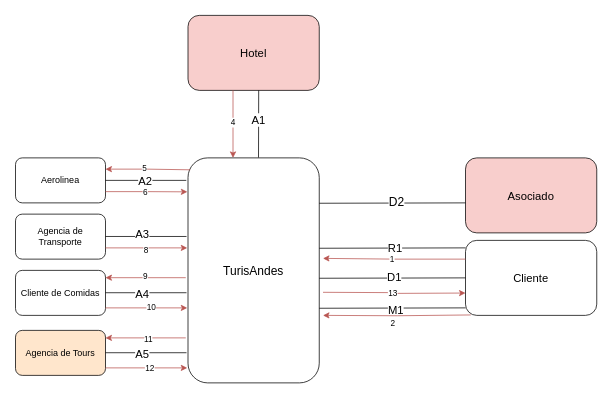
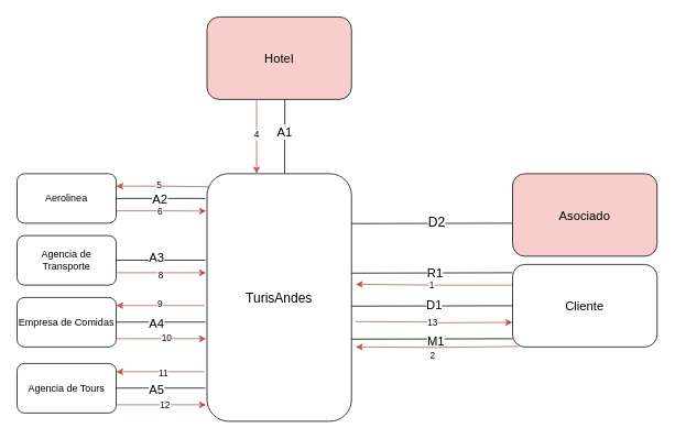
  <mxCell id="0" />
  <mxCell id="1" parent="0" />
  <mxCell id="2" value="&lt;font style=&quot;font-size: 16px;&quot;&gt;TurisAndes&lt;/font&gt;" style="rounded=1;whiteSpace=wrap;html=1;" parent="1" vertex="1"><mxGeometry x="250" y="210" width="175" height="300" as="geometry" /></mxCell>
  <mxCell id="3" value="&lt;font style=&quot;font-size: 15px;&quot;&gt;Cliente&lt;/font&gt;" style="rounded=1;whiteSpace=wrap;html=1;" parent="1" vertex="1"><mxGeometry x="620" y="320" width="175" height="100" as="geometry" /></mxCell>
  <mxCell id="4" value="" style="endArrow=none;html=1;rounded=0;exitX=0.977;exitY=0.957;exitDx=0;exitDy=0;exitPerimeter=0;startSize=1;targetPerimeterSpacing=0;entryX=0;entryY=0.5;entryDx=0;entryDy=0;" parent="1" target="3" edge="1"><mxGeometry width="50" height="50" relative="1" as="geometry"><mxPoint x="425" y="370.5" as="sourcePoint" /><mxPoint x="624" y="369.5" as="targetPoint" /></mxGeometry></mxCell>
  <mxCell id="5" value="&lt;font style=&quot;font-size: 15px;&quot;&gt;D1&lt;/font&gt;" style="edgeLabel;html=1;align=center;verticalAlign=middle;resizable=0;points=[];fontSize=15;" parent="4" vertex="1" connectable="0"><mxGeometry x="0.029" y="2" relative="1" as="geometry"><mxPoint as="offset" /></mxGeometry></mxCell>
  <mxCell id="6" value="" style="endArrow=none;html=1;rounded=0;exitX=0.977;exitY=0.957;exitDx=0;exitDy=0;exitPerimeter=0;startSize=1;targetPerimeterSpacing=0;entryX=0;entryY=0.5;entryDx=0;entryDy=0;" parent="1" edge="1"><mxGeometry width="50" height="50" relative="1" as="geometry"><mxPoint x="425" y="330.5" as="sourcePoint" /><mxPoint x="620" y="330" as="targetPoint" /></mxGeometry></mxCell>
  <mxCell id="7" value="R1" style="edgeLabel;html=1;align=center;verticalAlign=middle;resizable=0;points=[];fontSize=15;" parent="6" vertex="1" connectable="0"><mxGeometry x="0.04" y="1" relative="1" as="geometry"><mxPoint as="offset" /></mxGeometry></mxCell>
  <mxCell id="8" value="&lt;font style=&quot;font-size: 15px;&quot;&gt;Asociado&lt;/font&gt;" style="rounded=1;whiteSpace=wrap;html=1;fillColor=#f8cecc;" parent="1" vertex="1"><mxGeometry x="620" y="210" width="175" height="100" as="geometry" /></mxCell>
  <mxCell id="9" value="" style="endArrow=none;html=1;rounded=0;exitX=0.977;exitY=0.957;exitDx=0;exitDy=0;exitPerimeter=0;startSize=1;targetPerimeterSpacing=0;entryX=0;entryY=0.5;entryDx=0;entryDy=0;" parent="1" edge="1"><mxGeometry width="50" height="50" relative="1" as="geometry"><mxPoint x="425" y="270.5" as="sourcePoint" /><mxPoint x="620" y="270" as="targetPoint" /></mxGeometry></mxCell>
  <mxCell id="10" value="D2" style="edgeLabel;html=1;align=center;verticalAlign=middle;resizable=0;points=[];fontSize=16;" parent="9" vertex="1" connectable="0"><mxGeometry x="0.057" y="2" relative="1" as="geometry"><mxPoint as="offset" /></mxGeometry></mxCell>
  <mxCell id="11" value="&lt;font style=&quot;font-size: 15px;&quot;&gt;Hotel&lt;/font&gt;" style="rounded=1;whiteSpace=wrap;html=1;fillColor=#f8cecc;" parent="1" vertex="1"><mxGeometry x="250" y="20" width="175" height="100" as="geometry" /></mxCell>
  <mxCell id="12" value="" style="endArrow=none;html=1;rounded=0;entryX=0.173;entryY=1.004;entryDx=0;entryDy=0;entryPerimeter=0;" parent="1" edge="1"><mxGeometry width="50" height="50" relative="1" as="geometry"><mxPoint x="344" y="209.6" as="sourcePoint" /><mxPoint x="344.275" y="120" as="targetPoint" /></mxGeometry></mxCell>
  <mxCell id="13" value="A1" style="edgeLabel;html=1;align=center;verticalAlign=middle;resizable=0;points=[];fontSize=15;" parent="12" vertex="1" connectable="0"><mxGeometry x="0.134" y="1" relative="1" as="geometry"><mxPoint as="offset" /></mxGeometry></mxCell>
  <mxCell id="14" value="Aerolinea" style="rounded=1;whiteSpace=wrap;html=1;" parent="1" vertex="1"><mxGeometry x="20" y="210" width="120" height="60" as="geometry" /></mxCell>
  <mxCell id="15" value="Agencia de Transporte" style="rounded=1;whiteSpace=wrap;html=1;" parent="1" vertex="1"><mxGeometry x="20" y="285" width="120" height="60" as="geometry" /></mxCell>
- <mxCell id="16" value="Cliente de Comidas" style="rounded=1;whiteSpace=wrap;html=1;" parent="1" vertex="1"><mxGeometry x="20" y="360" width="120" height="60" as="geometry" /></mxCell>
- <mxCell id="17" value="Agencia de Tours" style="rounded=1;whiteSpace=wrap;html=1;fillColor=#ffe6cc;" parent="1" vertex="1"><mxGeometry x="20" y="440" width="120" height="60" as="geometry" /></mxCell>
+ <mxCell id="16" value="Empresa de Comidas" style="rounded=1;whiteSpace=wrap;html=1;" parent="1" vertex="1"><mxGeometry x="20" y="360" width="120" height="60" as="geometry" /></mxCell>
+ <mxCell id="17" value="Agencia de Tours" style="rounded=1;whiteSpace=wrap;html=1;" parent="1" vertex="1"><mxGeometry x="20" y="440" width="120" height="60" as="geometry" /></mxCell>
  <mxCell id="18" value="" style="endArrow=none;html=1;rounded=0;exitX=0.977;exitY=0.957;exitDx=0;exitDy=0;exitPerimeter=0;startSize=1;targetPerimeterSpacing=0;entryX=0;entryY=0.5;entryDx=0;entryDy=0;" parent="1" edge="1"><mxGeometry width="50" height="50" relative="1" as="geometry"><mxPoint x="425" y="410.5" as="sourcePoint" /><mxPoint x="620" y="410" as="targetPoint" /></mxGeometry></mxCell>
  <mxCell id="19" value="&lt;font style=&quot;font-size: 15px;&quot;&gt;M1&lt;/font&gt;" style="edgeLabel;html=1;align=center;verticalAlign=middle;resizable=0;points=[];" parent="18" vertex="1" connectable="0"><mxGeometry x="0.034" y="-1" relative="1" as="geometry"><mxPoint as="offset" /></mxGeometry></mxCell>
  <mxCell id="20" value="" style="endArrow=none;html=1;rounded=0;entryX=-0.013;entryY=0.1;entryDx=0;entryDy=0;entryPerimeter=0;" parent="1" target="2" edge="1"><mxGeometry width="50" height="50" relative="1" as="geometry"><mxPoint x="140" y="240" as="sourcePoint" /><mxPoint x="240" y="240" as="targetPoint" /></mxGeometry></mxCell>
  <mxCell id="21" value="A2" style="edgeLabel;html=1;align=center;verticalAlign=middle;resizable=0;points=[];fontSize=15;" parent="20" vertex="1" connectable="0"><mxGeometry x="-0.041" y="1" relative="1" as="geometry"><mxPoint as="offset" /></mxGeometry></mxCell>
  <mxCell id="22" value="" style="endArrow=none;html=1;rounded=0;entryX=-0.013;entryY=0.1;entryDx=0;entryDy=0;entryPerimeter=0;" parent="1" edge="1"><mxGeometry width="50" height="50" relative="1" as="geometry"><mxPoint x="140" y="314.8" as="sourcePoint" /><mxPoint x="248" y="314.8" as="targetPoint" /></mxGeometry></mxCell>
  <mxCell id="23" value="" style="endArrow=none;html=1;rounded=0;entryX=-0.013;entryY=0.1;entryDx=0;entryDy=0;entryPerimeter=0;" parent="1" edge="1"><mxGeometry width="50" height="50" relative="1" as="geometry"><mxPoint x="140" y="389.8" as="sourcePoint" /><mxPoint x="248" y="389.8" as="targetPoint" /></mxGeometry></mxCell>
  <mxCell id="24" value="" style="endArrow=none;html=1;rounded=0;entryX=-0.013;entryY=0.1;entryDx=0;entryDy=0;entryPerimeter=0;" parent="1" edge="1"><mxGeometry width="50" height="50" relative="1" as="geometry"><mxPoint x="140" y="469.8" as="sourcePoint" /><mxPoint x="248" y="469.8" as="targetPoint" /></mxGeometry></mxCell>
  <mxCell id="25" value="A3" style="edgeLabel;html=1;align=center;verticalAlign=middle;resizable=0;points=[];fontSize=15;" parent="1" vertex="1" connectable="0"><mxGeometry x="201.667" y="240" as="geometry"><mxPoint x="-13" y="70" as="offset" /></mxGeometry></mxCell>
  <mxCell id="26" value="A4" style="edgeLabel;html=1;align=center;verticalAlign=middle;resizable=0;points=[];fontSize=15;" parent="1" vertex="1" connectable="0"><mxGeometry x="201.667" y="320" as="geometry"><mxPoint x="-13" y="70" as="offset" /></mxGeometry></mxCell>
  <mxCell id="27" value="A5" style="edgeLabel;html=1;align=center;verticalAlign=middle;resizable=0;points=[];fontSize=15;" parent="1" vertex="1" connectable="0"><mxGeometry x="201.667" y="400" as="geometry"><mxPoint x="-13" y="70" as="offset" /></mxGeometry></mxCell>
  <mxCell id="28" style="edgeStyle=orthogonalEdgeStyle;rounded=0;orthogonalLoop=1;jettySize=auto;html=1;exitX=0;exitY=0.25;exitDx=0;exitDy=0;fillColor=#f8cecc;strokeColor=#b85450;" edge="1" parent="1" source="3"><mxGeometry relative="1" as="geometry"><mxPoint x="430" y="344" as="targetPoint" /></mxGeometry></mxCell>
  <mxCell id="29" value="1" style="edgeLabel;html=1;align=center;verticalAlign=middle;resizable=0;points=[];" vertex="1" connectable="0" parent="28"><mxGeometry x="0.038" relative="1" as="geometry"><mxPoint as="offset" /></mxGeometry></mxCell>
  <mxCell id="30" style="edgeStyle=orthogonalEdgeStyle;rounded=0;orthogonalLoop=1;jettySize=auto;html=1;exitX=0.75;exitY=0;exitDx=0;exitDy=0;entryX=0.75;entryY=1;entryDx=0;entryDy=0;fillColor=#f8cecc;strokeColor=#b85450;startArrow=classic;startFill=1;endArrow=none;endFill=0;" edge="1" parent="1"><mxGeometry relative="1" as="geometry"><mxPoint x="310" y="210" as="sourcePoint" /><mxPoint x="310" y="120" as="targetPoint" /></mxGeometry></mxCell>
  <mxCell id="31" value="4" style="edgeLabel;html=1;align=center;verticalAlign=middle;resizable=0;points=[];" vertex="1" connectable="0" parent="30"><mxGeometry x="0.064" y="1" relative="1" as="geometry"><mxPoint as="offset" /></mxGeometry></mxCell>
  <mxCell id="32" style="edgeStyle=orthogonalEdgeStyle;rounded=0;orthogonalLoop=1;jettySize=auto;html=1;exitX=1;exitY=0.25;exitDx=0;exitDy=0;entryX=0.017;entryY=0.053;entryDx=0;entryDy=0;entryPerimeter=0;fillColor=#f8cecc;strokeColor=#b85450;startArrow=classic;startFill=1;endArrow=none;endFill=0;" edge="1" parent="1" source="14" target="2"><mxGeometry relative="1" as="geometry" /></mxCell>
  <mxCell id="33" value="5" style="edgeLabel;html=1;align=center;verticalAlign=middle;resizable=0;points=[];" vertex="1" connectable="0" parent="32"><mxGeometry x="-0.103" y="2" relative="1" as="geometry"><mxPoint as="offset" /></mxGeometry></mxCell>
  <mxCell id="34" style="edgeStyle=orthogonalEdgeStyle;rounded=0;orthogonalLoop=1;jettySize=auto;html=1;exitX=1;exitY=0.75;exitDx=0;exitDy=0;entryX=-0.005;entryY=0.151;entryDx=0;entryDy=0;entryPerimeter=0;fillColor=#f8cecc;strokeColor=#b85450;" edge="1" parent="1" source="14" target="2"><mxGeometry relative="1" as="geometry" /></mxCell>
  <mxCell id="35" value="6" style="edgeLabel;html=1;align=center;verticalAlign=middle;resizable=0;points=[];" vertex="1" connectable="0" parent="34"><mxGeometry x="-0.057" relative="1" as="geometry"><mxPoint as="offset" /></mxGeometry></mxCell>
  <mxCell id="36" style="edgeStyle=orthogonalEdgeStyle;rounded=0;orthogonalLoop=1;jettySize=auto;html=1;exitX=1;exitY=0.75;exitDx=0;exitDy=0;entryX=-0.005;entryY=0.151;entryDx=0;entryDy=0;entryPerimeter=0;fillColor=#f8cecc;strokeColor=#b85450;" edge="1" parent="1"><mxGeometry relative="1" as="geometry"><mxPoint x="140" y="330" as="sourcePoint" /><mxPoint x="249" y="330" as="targetPoint" /></mxGeometry></mxCell>
  <mxCell id="37" value="8" style="edgeLabel;html=1;align=center;verticalAlign=middle;resizable=0;points=[];" vertex="1" connectable="0" parent="36"><mxGeometry x="-0.036" y="-2" relative="1" as="geometry"><mxPoint as="offset" /></mxGeometry></mxCell>
  <mxCell id="38" style="edgeStyle=orthogonalEdgeStyle;rounded=0;orthogonalLoop=1;jettySize=auto;html=1;exitX=1;exitY=0.75;exitDx=0;exitDy=0;entryX=-0.005;entryY=0.151;entryDx=0;entryDy=0;entryPerimeter=0;fillColor=#f8cecc;strokeColor=#b85450;" edge="1" parent="1"><mxGeometry relative="1" as="geometry"><mxPoint x="140" y="410" as="sourcePoint" /><mxPoint x="249" y="410" as="targetPoint" /></mxGeometry></mxCell>
  <mxCell id="39" value="10" style="edgeLabel;html=1;align=center;verticalAlign=middle;resizable=0;points=[];" vertex="1" connectable="0" parent="38"><mxGeometry x="0.095" y="2" relative="1" as="geometry"><mxPoint as="offset" /></mxGeometry></mxCell>
  <mxCell id="40" style="edgeStyle=orthogonalEdgeStyle;rounded=0;orthogonalLoop=1;jettySize=auto;html=1;exitX=1;exitY=0.75;exitDx=0;exitDy=0;entryX=-0.005;entryY=0.151;entryDx=0;entryDy=0;entryPerimeter=0;fillColor=#f8cecc;strokeColor=#b85450;" edge="1" parent="1"><mxGeometry relative="1" as="geometry"><mxPoint x="140" y="490" as="sourcePoint" /><mxPoint x="249" y="490" as="targetPoint" /></mxGeometry></mxCell>
  <mxCell id="41" value="12" style="edgeLabel;html=1;align=center;verticalAlign=middle;resizable=0;points=[];" vertex="1" connectable="0" parent="40"><mxGeometry x="0.06" relative="1" as="geometry"><mxPoint as="offset" /></mxGeometry></mxCell>
  <mxCell id="42" style="edgeStyle=orthogonalEdgeStyle;rounded=0;orthogonalLoop=1;jettySize=auto;html=1;exitX=1;exitY=0.25;exitDx=0;exitDy=0;entryX=-0.016;entryY=0.3;entryDx=0;entryDy=0;entryPerimeter=0;startArrow=classic;startFill=1;endArrow=none;endFill=0;fillColor=#f8cecc;strokeColor=#b85450;" edge="1" parent="1"><mxGeometry relative="1" as="geometry"><mxPoint x="140" y="369.76" as="sourcePoint" /><mxPoint x="247" y="369.76" as="targetPoint" /></mxGeometry></mxCell>
  <mxCell id="43" value="9" style="edgeLabel;html=1;align=center;verticalAlign=middle;resizable=0;points=[];" vertex="1" connectable="0" parent="42"><mxGeometry x="-0.027" y="2" relative="1" as="geometry"><mxPoint as="offset" /></mxGeometry></mxCell>
  <mxCell id="44" style="edgeStyle=orthogonalEdgeStyle;rounded=0;orthogonalLoop=1;jettySize=auto;html=1;exitX=1;exitY=0.25;exitDx=0;exitDy=0;entryX=-0.016;entryY=0.3;entryDx=0;entryDy=0;entryPerimeter=0;startArrow=classic;startFill=1;endArrow=none;endFill=0;fillColor=#f8cecc;strokeColor=#b85450;" edge="1" parent="1"><mxGeometry relative="1" as="geometry"><mxPoint x="140" y="450" as="sourcePoint" /><mxPoint x="247" y="450" as="targetPoint" /></mxGeometry></mxCell>
  <mxCell id="45" value="11" style="edgeLabel;html=1;align=center;verticalAlign=middle;resizable=0;points=[];" vertex="1" connectable="0" parent="44"><mxGeometry x="0.044" y="-1" relative="1" as="geometry"><mxPoint as="offset" /></mxGeometry></mxCell>
  <mxCell id="46" style="edgeStyle=orthogonalEdgeStyle;rounded=0;orthogonalLoop=1;jettySize=auto;html=1;entryX=-0.016;entryY=0.3;entryDx=0;entryDy=0;entryPerimeter=0;startArrow=classic;startFill=1;endArrow=none;endFill=0;fillColor=#f8cecc;strokeColor=#b85450;" edge="1" parent="1"><mxGeometry relative="1" as="geometry"><mxPoint x="430" y="420" as="sourcePoint" /><mxPoint x="627" y="419.43" as="targetPoint" /></mxGeometry></mxCell>
  <mxCell id="47" value="2" style="edgeLabel;html=1;align=center;verticalAlign=middle;resizable=0;points=[];" vertex="1" connectable="0" parent="46"><mxGeometry x="-0.065" y="2" relative="1" as="geometry"><mxPoint y="12" as="offset" /></mxGeometry></mxCell>
  <mxCell id="48" style="edgeStyle=orthogonalEdgeStyle;rounded=0;orthogonalLoop=1;jettySize=auto;html=1;exitX=0;exitY=0.25;exitDx=0;exitDy=0;fillColor=#f8cecc;strokeColor=#b85450;endArrow=none;endFill=0;startArrow=classic;startFill=1;" edge="1" parent="1"><mxGeometry relative="1" as="geometry"><mxPoint x="620" y="390.24" as="sourcePoint" /><mxPoint x="430" y="389.24" as="targetPoint" /></mxGeometry></mxCell>
  <mxCell id="49" value="13" style="edgeLabel;html=1;align=center;verticalAlign=middle;resizable=0;points=[];" vertex="1" connectable="0" parent="48"><mxGeometry x="0.038" relative="1" as="geometry"><mxPoint as="offset" /></mxGeometry></mxCell>
